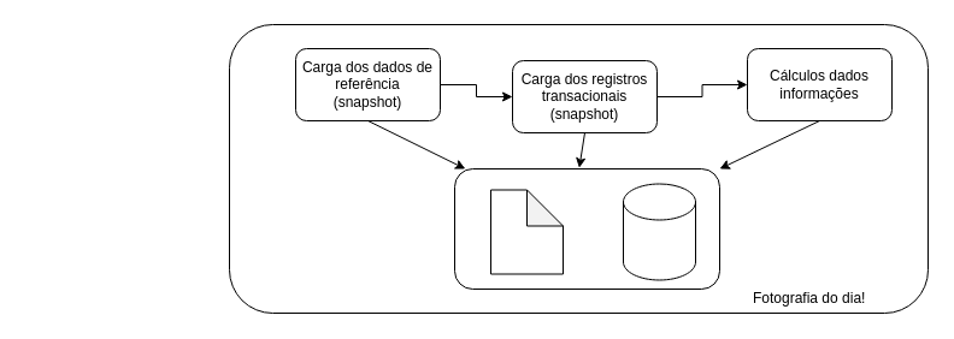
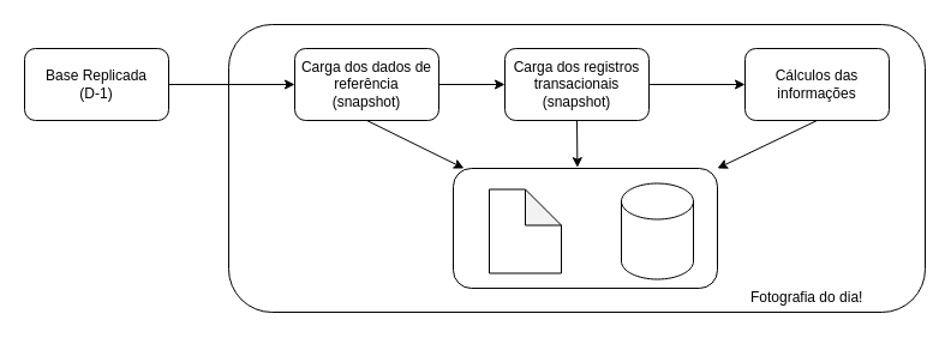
  <mxCell id="0" />
  <mxCell id="1" parent="0" />
  <mxCell id="2" value="&lt;br&gt;&lt;div&gt;&lt;br&gt;&lt;/div&gt;&lt;div&gt;&lt;br&gt;&lt;/div&gt;&lt;div&gt;&lt;br&gt;&lt;/div&gt;&lt;div&gt;&lt;br&gt;&lt;/div&gt;&lt;div&gt;&lt;br&gt;&lt;/div&gt;&lt;div&gt;&lt;br&gt;&lt;/div&gt;&lt;div&gt;&lt;br&gt;&lt;/div&gt;&lt;div&gt;&lt;br&gt;&lt;/div&gt;&lt;div&gt;&lt;br&gt;&lt;/div&gt;&lt;div&gt;&lt;br&gt;&lt;/div&gt;&lt;div&gt;&lt;br&gt;&lt;/div&gt;&lt;div&gt;&lt;br&gt;&lt;/div&gt;&lt;div&gt;&lt;br&gt;&lt;/div&gt;&lt;div&gt;&lt;br&gt;&lt;/div&gt;&lt;div&gt;&amp;nbsp;&amp;nbsp;&amp;nbsp;&amp;nbsp;&amp;nbsp;&amp;nbsp;&amp;nbsp;&amp;nbsp;&amp;nbsp;&amp;nbsp;&amp;nbsp;&amp;nbsp;&amp;nbsp;&amp;nbsp;&amp;nbsp;&amp;nbsp;&amp;nbsp;&amp;nbsp;&amp;nbsp;&amp;nbsp;&amp;nbsp;&amp;nbsp;&amp;nbsp;&amp;nbsp;&amp;nbsp;&amp;nbsp;&amp;nbsp;&amp;nbsp;&amp;nbsp;&amp;nbsp;&amp;nbsp;&amp;nbsp;&amp;nbsp;&amp;nbsp;&amp;nbsp;&amp;nbsp;&amp;nbsp;&amp;nbsp;&amp;nbsp;&amp;nbsp;&amp;nbsp;&amp;nbsp;&amp;nbsp;&amp;nbsp;&amp;nbsp;&amp;nbsp;&amp;nbsp;&amp;nbsp;&amp;nbsp;&amp;nbsp;&amp;nbsp;&amp;nbsp;&amp;nbsp;&amp;nbsp;&amp;nbsp;&amp;nbsp;&amp;nbsp;&amp;nbsp;&amp;nbsp;&amp;nbsp;&amp;nbsp;&amp;nbsp;&amp;nbsp;&amp;nbsp;&amp;nbsp;&amp;nbsp;&amp;nbsp;&amp;nbsp;&amp;nbsp;&amp;nbsp;&amp;nbsp;&amp;nbsp;&amp;nbsp;&amp;nbsp;&amp;nbsp;&amp;nbsp;&amp;nbsp;&amp;nbsp;&amp;nbsp;&amp;nbsp;&amp;nbsp;&amp;nbsp;&amp;nbsp;&amp;nbsp;&amp;nbsp;&amp;nbsp;&amp;nbsp;&amp;nbsp;&amp;nbsp;&amp;nbsp;&amp;nbsp;&amp;nbsp;&amp;nbsp;&amp;nbsp;&amp;nbsp;&amp;nbsp;&amp;nbsp;&amp;nbsp;&amp;nbsp;&amp;nbsp;&amp;nbsp;&amp;nbsp;&amp;nbsp;&amp;nbsp;&amp;nbsp;&amp;nbsp;&amp;nbsp;&amp;nbsp;&amp;nbsp;&amp;nbsp;&amp;nbsp;&amp;nbsp;&amp;nbsp;&amp;nbsp; Fotografia do dia!&lt;/div&gt;" style="rounded=1;whiteSpace=wrap;html=1;" vertex="1" parent="1"><mxGeometry x="190" y="20" width="580" height="240" as="geometry" /></mxCell>
+ <mxCell id="3" value="" style="edgeStyle=orthogonalEdgeStyle;rounded=0;orthogonalLoop=1;jettySize=auto;html=1;" edge="1" parent="1" source="4" target="8"><mxGeometry relative="1" as="geometry" /></mxCell>
+ <mxCell id="4" value="Base Replicada&lt;br&gt;(D-1)" style="rounded=1;whiteSpace=wrap;html=1;" vertex="1" parent="1"><mxGeometry x="20" y="40" width="120" height="60" as="geometry" /></mxCell>
  <mxCell id="5" value="" style="edgeStyle=orthogonalEdgeStyle;rounded=0;orthogonalLoop=1;jettySize=auto;html=1;" edge="1" parent="1" source="6" target="9"><mxGeometry relative="1" as="geometry" /></mxCell>
- <mxCell id="6" value="Carga dos registros transacionais&lt;br&gt;(snapshot)" style="rounded=1;whiteSpace=wrap;html=1;" vertex="1" parent="1"><mxGeometry x="425" y="50" width="120" height="60" as="geometry" /></mxCell>
+ <mxCell id="6" value="Carga dos registros transacionais&lt;br&gt;(snapshot)" style="rounded=1;whiteSpace=wrap;html=1;" vertex="1" parent="1"><mxGeometry x="420" y="40" width="120" height="60" as="geometry" /></mxCell>
  <mxCell id="7" value="" style="edgeStyle=orthogonalEdgeStyle;rounded=0;orthogonalLoop=1;jettySize=auto;html=1;" edge="1" parent="1" source="8" target="6"><mxGeometry relative="1" as="geometry" /></mxCell>
  <mxCell id="8" value="Carga dos dados de referência&lt;br&gt;(snapshot)" style="rounded=1;whiteSpace=wrap;html=1;" vertex="1" parent="1"><mxGeometry x="245" y="40" width="120" height="60" as="geometry" /></mxCell>
- <mxCell id="9" value="Cálculos dados informações" style="rounded=1;whiteSpace=wrap;html=1;" vertex="1" parent="1"><mxGeometry x="620" y="40" width="120" height="60" as="geometry" /></mxCell>
+ <mxCell id="9" value="Cálculos das informações" style="rounded=1;whiteSpace=wrap;html=1;" vertex="1" parent="1"><mxGeometry x="620" y="40" width="120" height="60" as="geometry" /></mxCell>
  <mxCell id="10" value="" style="endArrow=classic;html=1;exitX=0.5;exitY=1;exitDx=0;exitDy=0;" edge="1" parent="1" source="8" target="14"><mxGeometry width="50" height="50" relative="1" as="geometry"><mxPoint x="430" y="-60" as="sourcePoint" /><mxPoint x="500" y="-80" as="targetPoint" /></mxGeometry></mxCell>
  <mxCell id="11" value="" style="endArrow=classic;html=1;exitX=0.5;exitY=1;exitDx=0;exitDy=0;entryX=0.47;entryY=-0.008;entryDx=0;entryDy=0;entryPerimeter=0;" edge="1" parent="1" source="6" target="14"><mxGeometry width="50" height="50" relative="1" as="geometry"><mxPoint x="445" y="-100" as="sourcePoint" /><mxPoint x="615" y="-15" as="targetPoint" /></mxGeometry></mxCell>
  <mxCell id="12" value="" style="endArrow=classic;html=1;exitX=0.5;exitY=1;exitDx=0;exitDy=0;entryX=1;entryY=0;entryDx=0;entryDy=0;" edge="1" parent="1" source="9" target="14"><mxGeometry width="50" height="50" relative="1" as="geometry"><mxPoint x="480" y="-60" as="sourcePoint" /><mxPoint x="530" y="-110" as="targetPoint" /></mxGeometry></mxCell>
  <mxCell id="13" value="" style="group" vertex="1" connectable="0" parent="1"><mxGeometry x="377" y="140" width="218" height="100" as="geometry" /></mxCell>
  <mxCell id="14" value="" style="rounded=1;whiteSpace=wrap;html=1;" vertex="1" parent="13"><mxGeometry width="220" height="100" as="geometry" /></mxCell>
  <mxCell id="15" value="" style="shape=cylinder3;whiteSpace=wrap;html=1;boundedLbl=1;backgroundOutline=1;size=15;" vertex="1" parent="13"><mxGeometry x="140" y="12.5" width="60" height="80" as="geometry" /></mxCell>
  <mxCell id="16" value="" style="shape=note;whiteSpace=wrap;html=1;backgroundOutline=1;darkOpacity=0.05;" vertex="1" parent="13"><mxGeometry x="30" y="17.5" width="60" height="70" as="geometry" /></mxCell>
